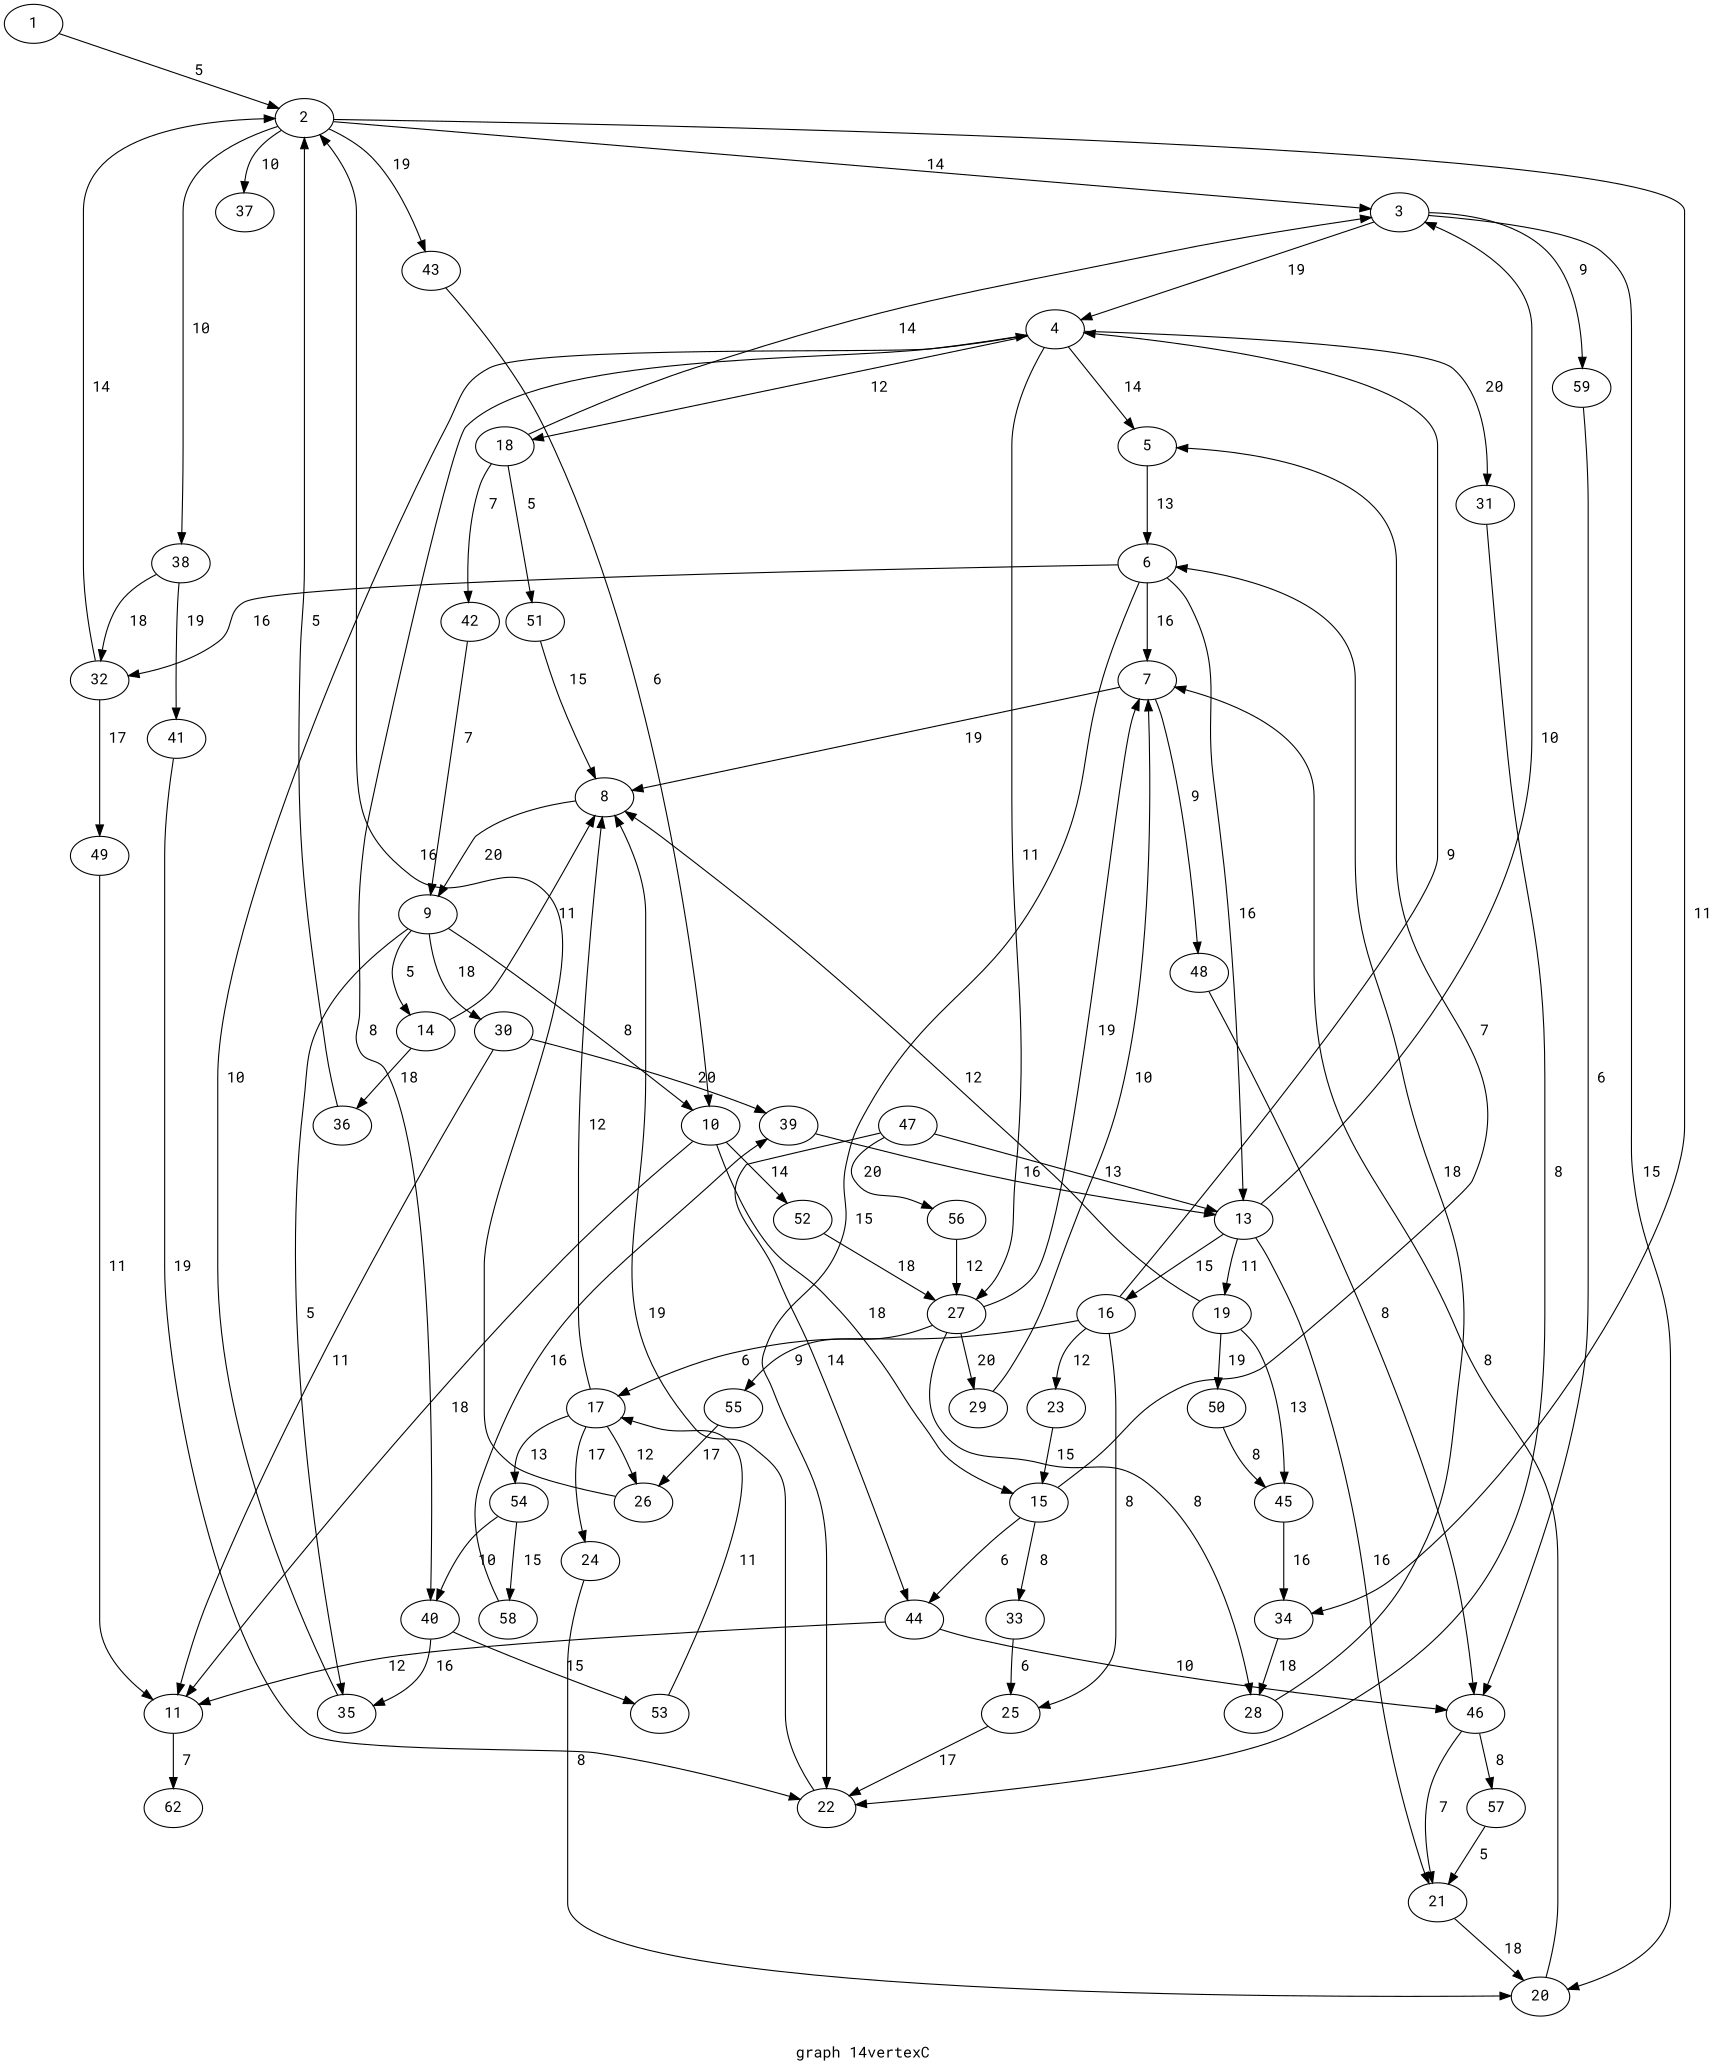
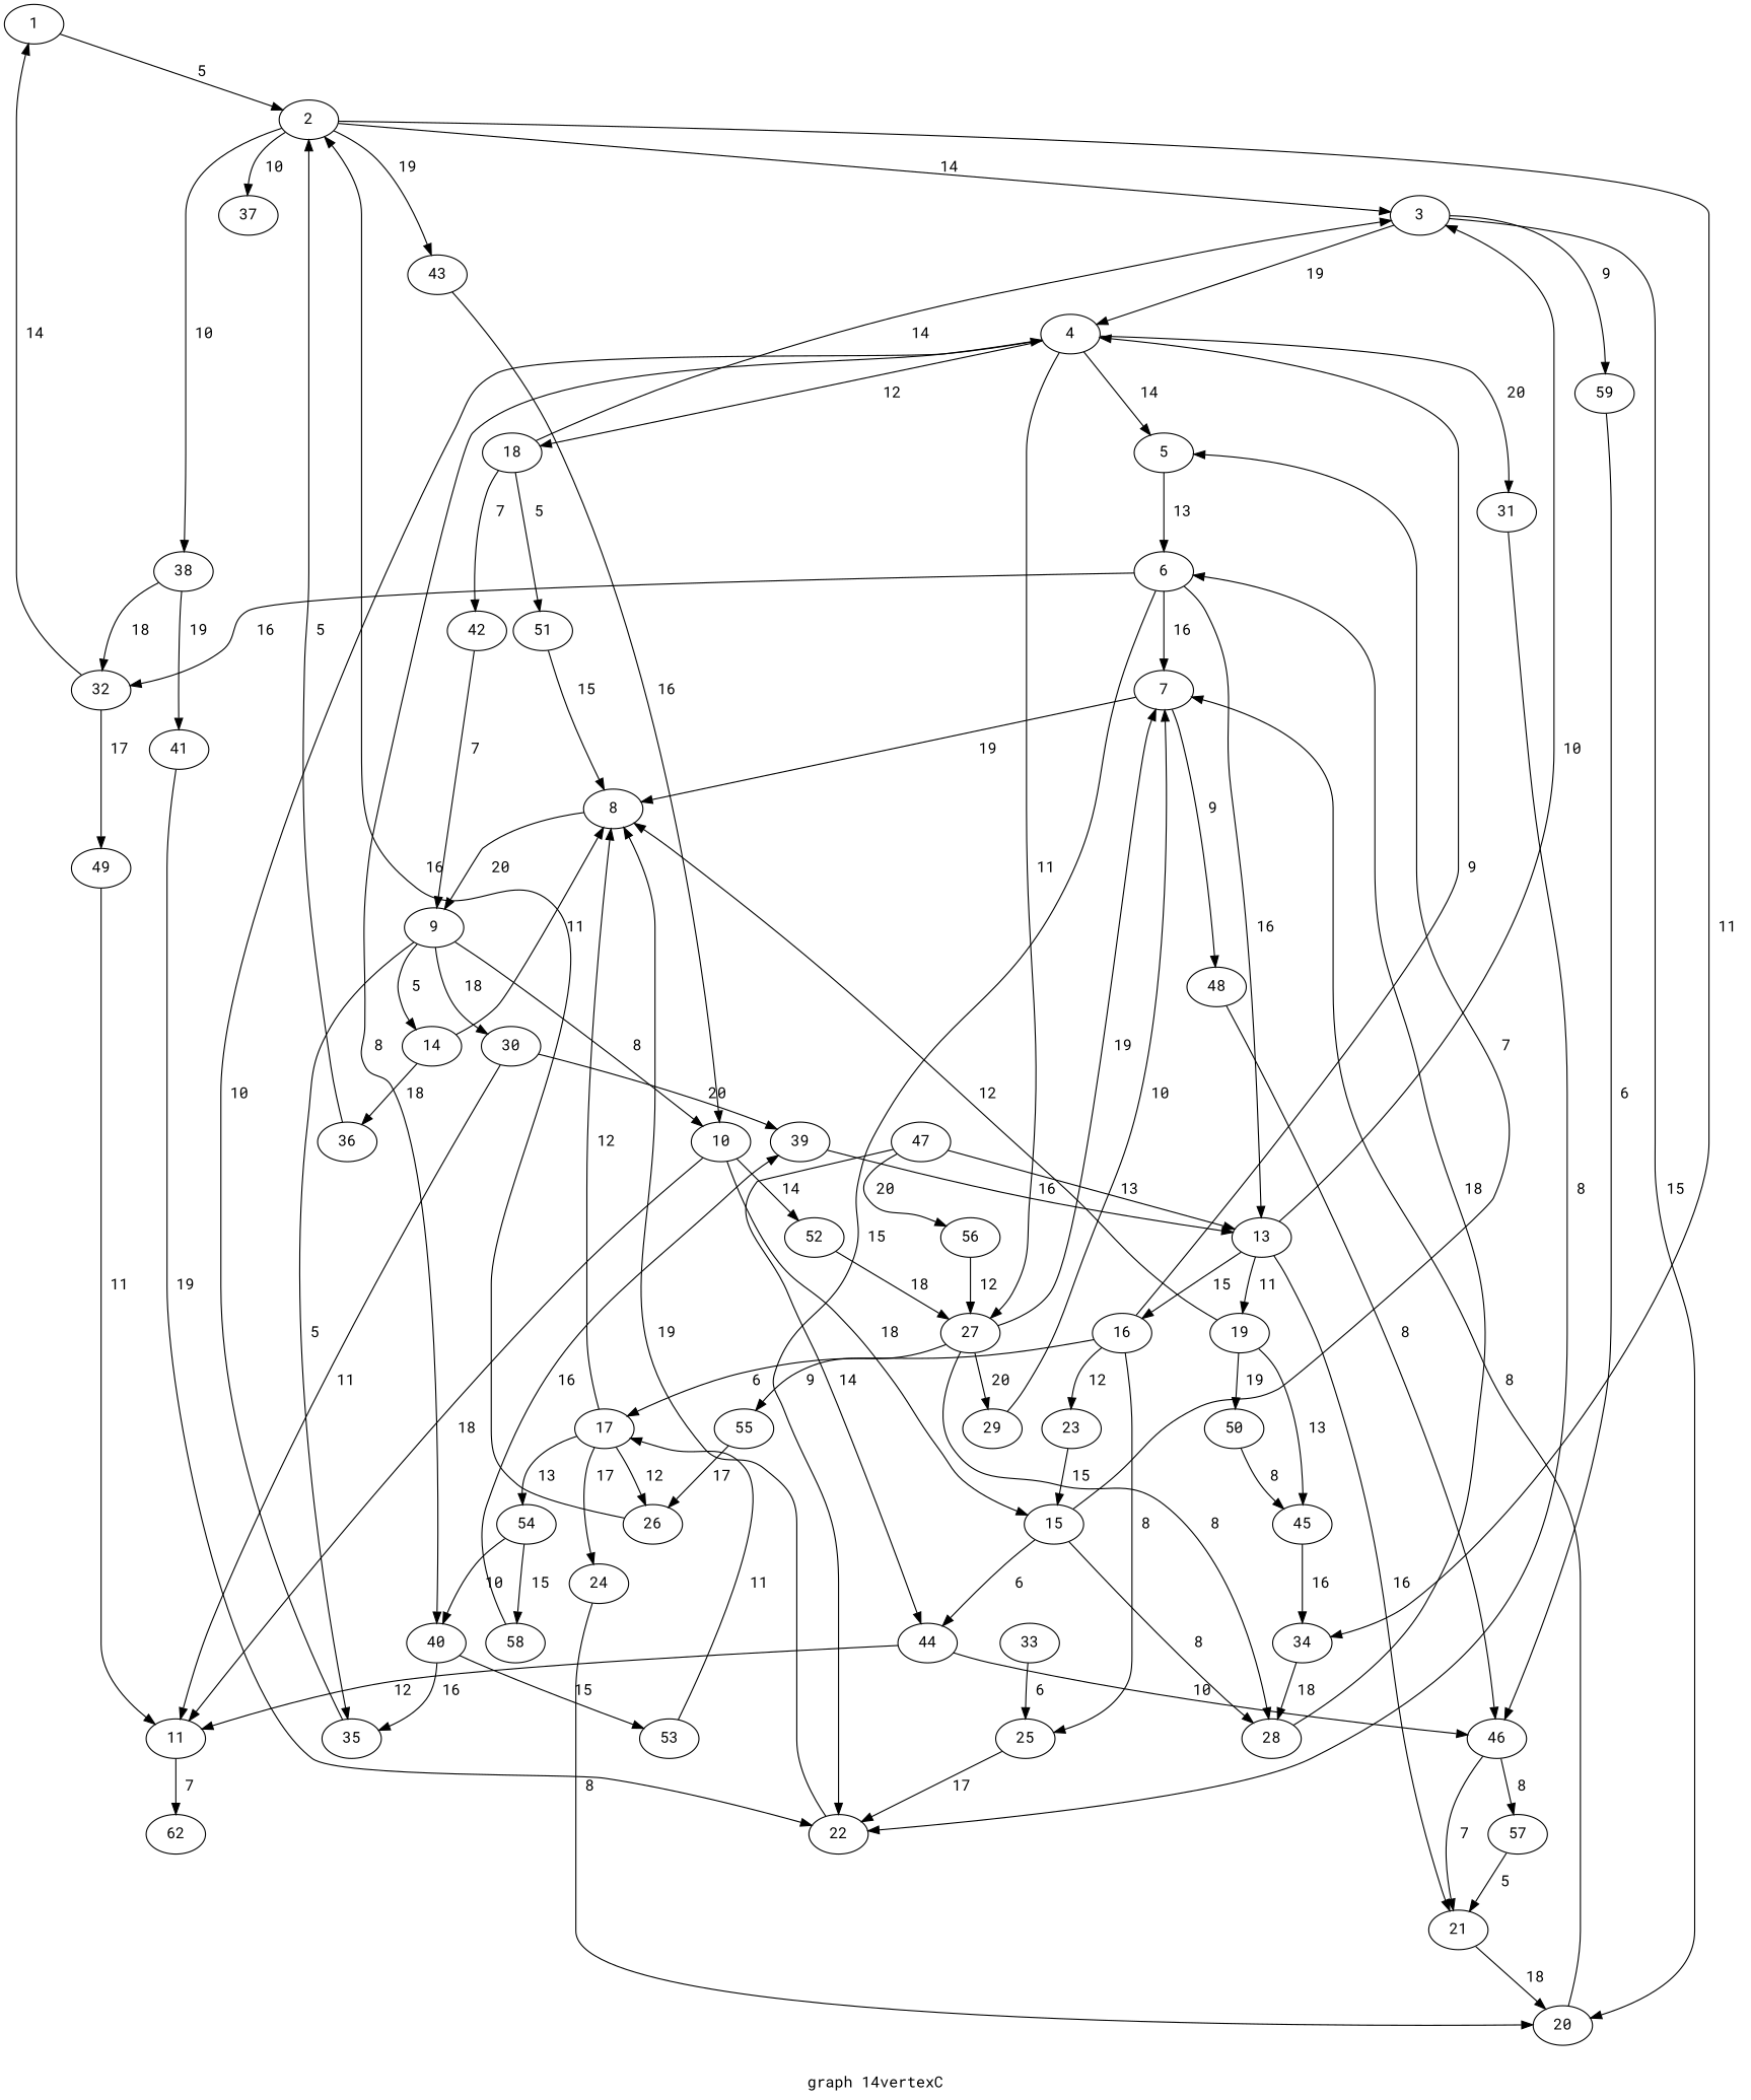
  digraph {
    fontname="Roboto Mono"
    label="graph 14vertexC"
    rankdir=TB
    node [fontname="Roboto Mono"]
    edge [fontname="Roboto Mono"]
    1
    2
    3
    34
    37
    38
    43
    4
    20
    59
    28
    32
    41
    10
    5
    18
    27
    31
    40
    7
    46
    6
    42
    51
    29
    55
    22
    35
    53
    13
    8
    48
    16
    19
    21
    49
    9
    14
    30
    11
    15
    52
    36
    39
    n45 [label=62]
    33
    44
    17
    23
    25
    45
    50
    47
    56
    24
    26
    54
    58
    57
    1 -> 2 [label=" 5 "]
    2 -> 3 [label=" 14 "]
    2 -> 34 [label=" 11 "]
    2 -> 37 [label=" 10 "]
    2 -> 38 [label=" 10 "]
    2 -> 43 [label=" 19 "]
    3 -> 4 [label=" 19 "]
    3 -> 20 [label=" 15 "]
    3 -> 59 [label=" 9 "]
    34 -> 28 [label=" 18 "]
    38 -> 32 [label=" 18 "]
    38 -> 41 [label=" 19 "]
-   43 -> 10 [label=" 6 "]
+   43 -> 10 [label=" 16 "]
    4 -> 5 [label=" 14 "]
    4 -> 18 [label=" 12 "]
    4 -> 27 [label=" 11 "]
    4 -> 31 [label=" 20 "]
    4 -> 40 [label=" 8 "]
    20 -> 7 [label=" 8 "]
    59 -> 46 [label=" 6 "]
    28 -> 6 [label=" 18 "]
-   32 -> 2 [label=" 14 "]
+   32 -> 1 [label=" 14 "]
    32 -> 49 [label=" 17 "]
    41 -> 22 [label=" 19 "]
    10 -> 11 [label=" 18 "]
    10 -> 15 [label=" 18 "]
    10 -> 52 [label=" 14 "]
    5 -> 6 [label=" 13 "]
    18 -> 3 [label=" 14 "]
    18 -> 42 [label=" 7 "]
    18 -> 51 [label=" 5 "]
    27 -> 28 [label=" 8 "]
    27 -> 7 [label=" 19 "]
    27 -> 29 [label=" 20 "]
    27 -> 55 [label=" 9 "]
    31 -> 22 [label=" 8 "]
    40 -> 35 [label=" 16 "]
    40 -> 53 [label=" 15 "]
    7 -> 8 [label=" 19 "]
    7 -> 48 [label=" 9 "]
    46 -> 21 [label=" 7 "]
    46 -> 57 [label=" 8 "]
    6 -> 32 [label=" 16 "]
    6 -> 7 [label=" 16 "]
    6 -> 22 [label=" 15 "]
    6 -> 13 [label=" 16 "]
    42 -> 9 [label=" 7 "]
    51 -> 8 [label=" 15 "]
    29 -> 7 [label=" 10 "]
    55 -> 26 [label=" 17 "]
    22 -> 8 [label=" 19 "]
    35 -> 4 [label=" 10 "]
    53 -> 17 [label=" 11 "]
    13 -> 3 [label=" 10 "]
    13 -> 16 [label=" 15 "]
    13 -> 19 [label=" 11 "]
    13 -> 21 [label=" 16 "]
    8 -> 9 [label=" 20 "]
    48 -> 46 [label=" 8 "]
    16 -> 4 [label=" 9 "]
    16 -> 17 [label=" 6 "]
    16 -> 23 [label=" 12 "]
    16 -> 25 [label=" 8 "]
    19 -> 8 [label=" 12 "]
    19 -> 45 [label=" 13 "]
    19 -> 50 [label=" 19 "]
    21 -> 20 [label=" 18 "]
    49 -> 11 [label=" 11 "]
    9 -> 10 [label=" 8 "]
    9 -> 35 [label=" 5 "]
    9 -> 14 [label=" 5 "]
    9 -> 30 [label=" 18 "]
    14 -> 8 [label=" 11 "]
    14 -> 36 [label=" 18 "]
    30 -> 11 [label=" 11 "]
    30 -> 39 [label=" 20 "]
    11 -> n45 [label=" 7 "]
    15 -> 5 [label=" 7 "]
-   15 -> 33 [label=" 8 "]
+   15 -> 28 [label=" 8 "]
    15 -> 44 [label=" 6 "]
    52 -> 27 [label=" 18 "]
    36 -> 2 [label=" 5 "]
    39 -> 13 [label=" 16 "]
    33 -> 25 [label=" 6 "]
    44 -> 46 [label=" 10 "]
    44 -> 11 [label=" 12 "]
    17 -> 8 [label=" 12 "]
    17 -> 24 [label=" 17 "]
    17 -> 26 [label=" 12 "]
    17 -> 54 [label=" 13 "]
    23 -> 15 [label=" 15 "]
    25 -> 22 [label=" 17 "]
    45 -> 34 [label=" 16 "]
    50 -> 45 [label=" 8 "]
    47 -> 13 [label=" 13 "]
    47 -> 44 [label=" 14 "]
    47 -> 56 [label=" 20 "]
    56 -> 27 [label=" 12 "]
    24 -> 20 [label=" 8 "]
    26 -> 2 [label=" 16 "]
    54 -> 40 [label=" 10 "]
    54 -> 58 [label=" 15 "]
    58 -> 39 [label=" 16 "]
    57 -> 21 [label=" 5 "]
  }
